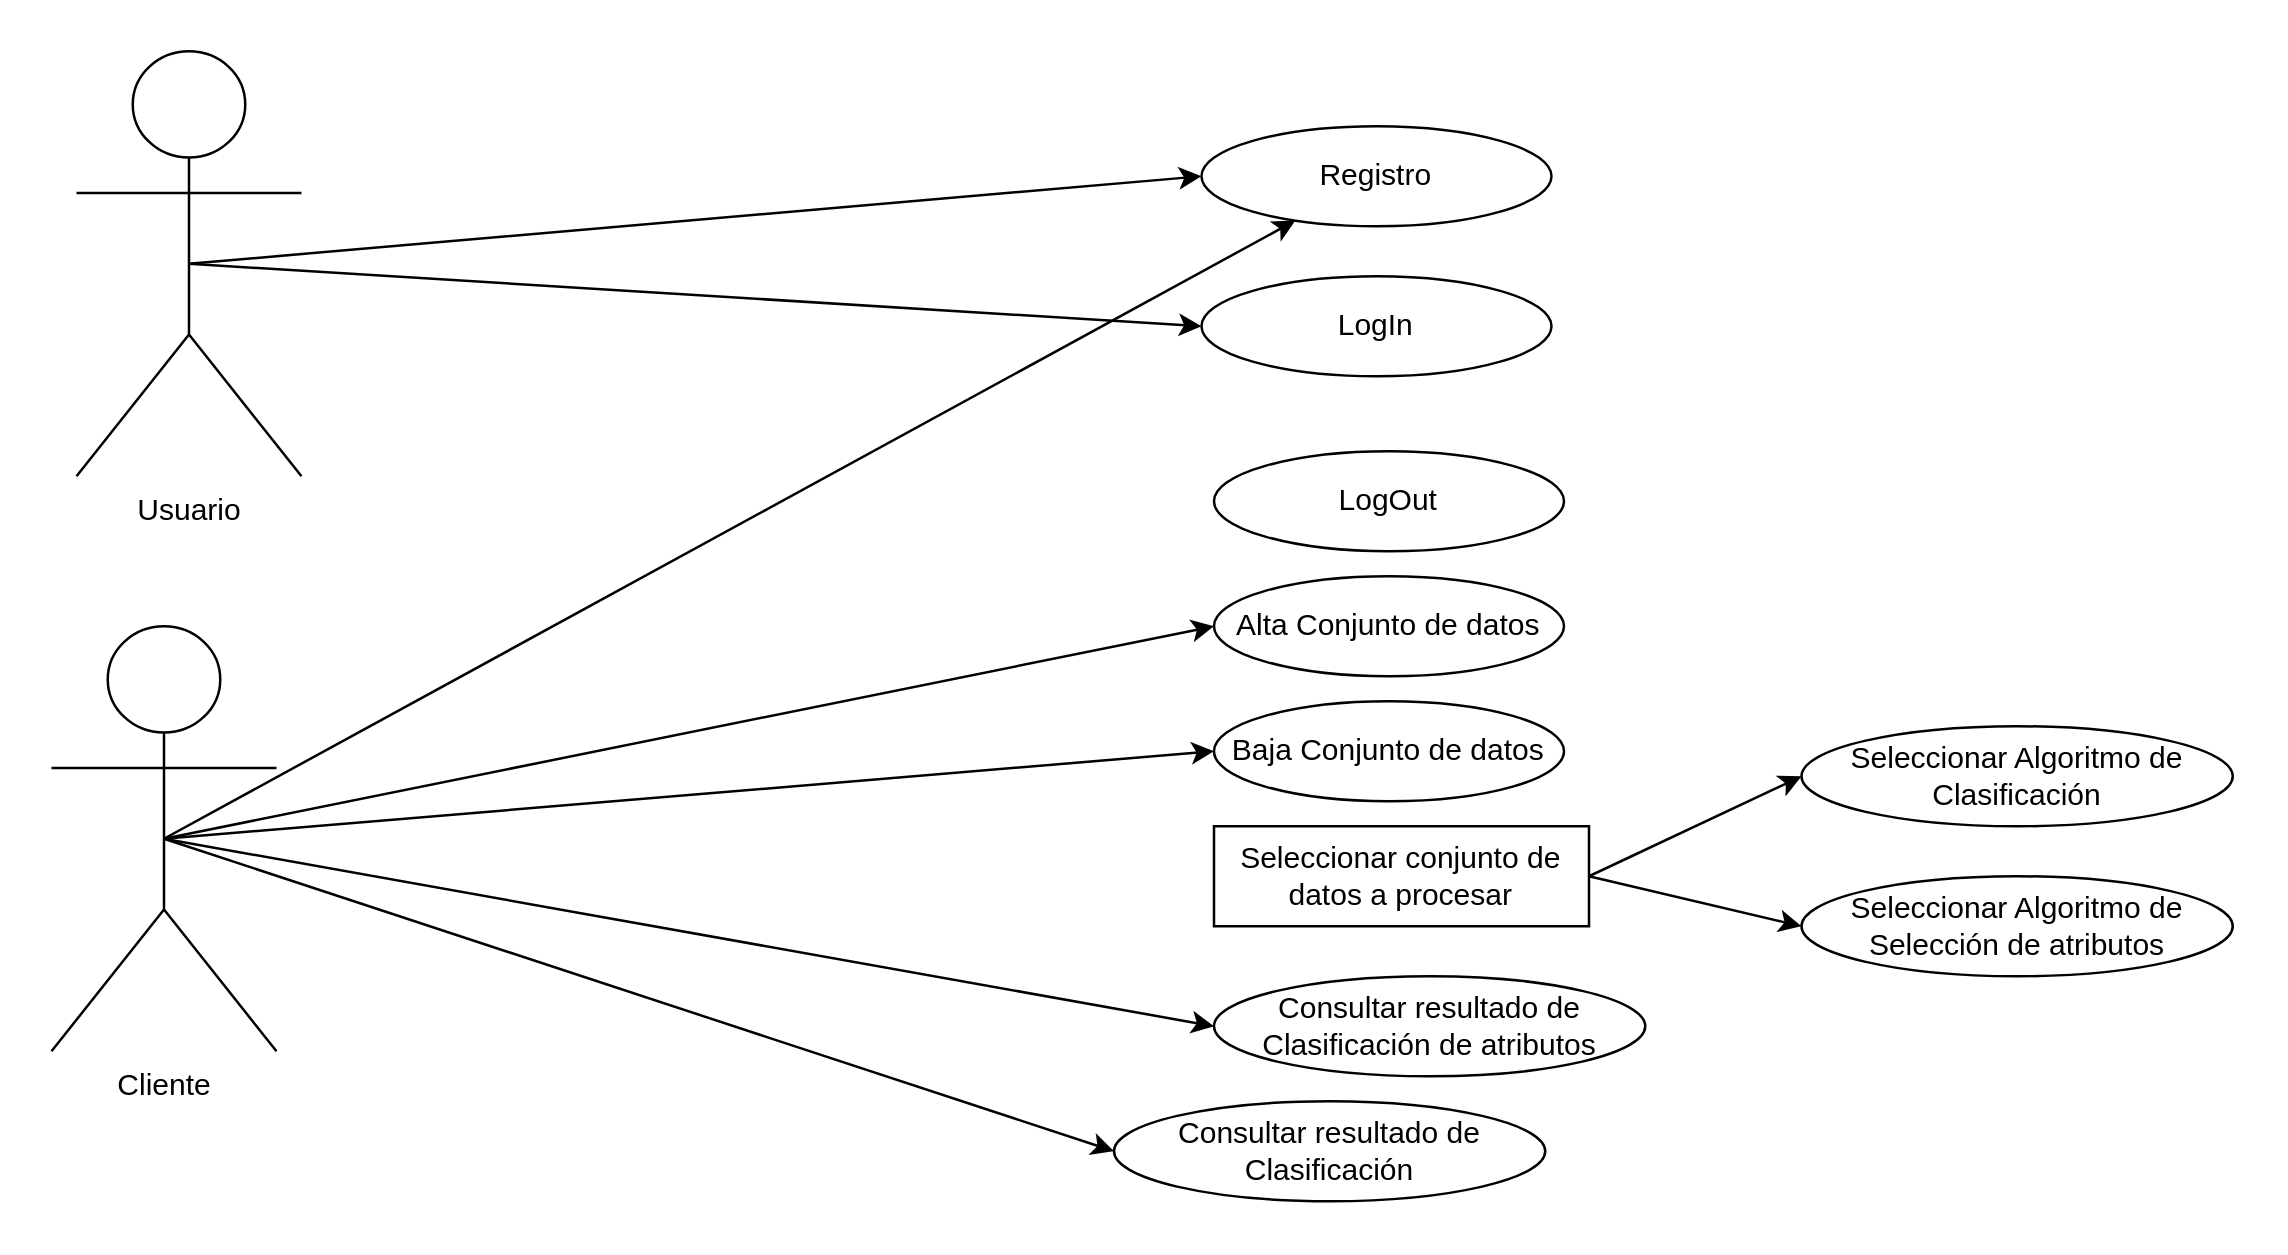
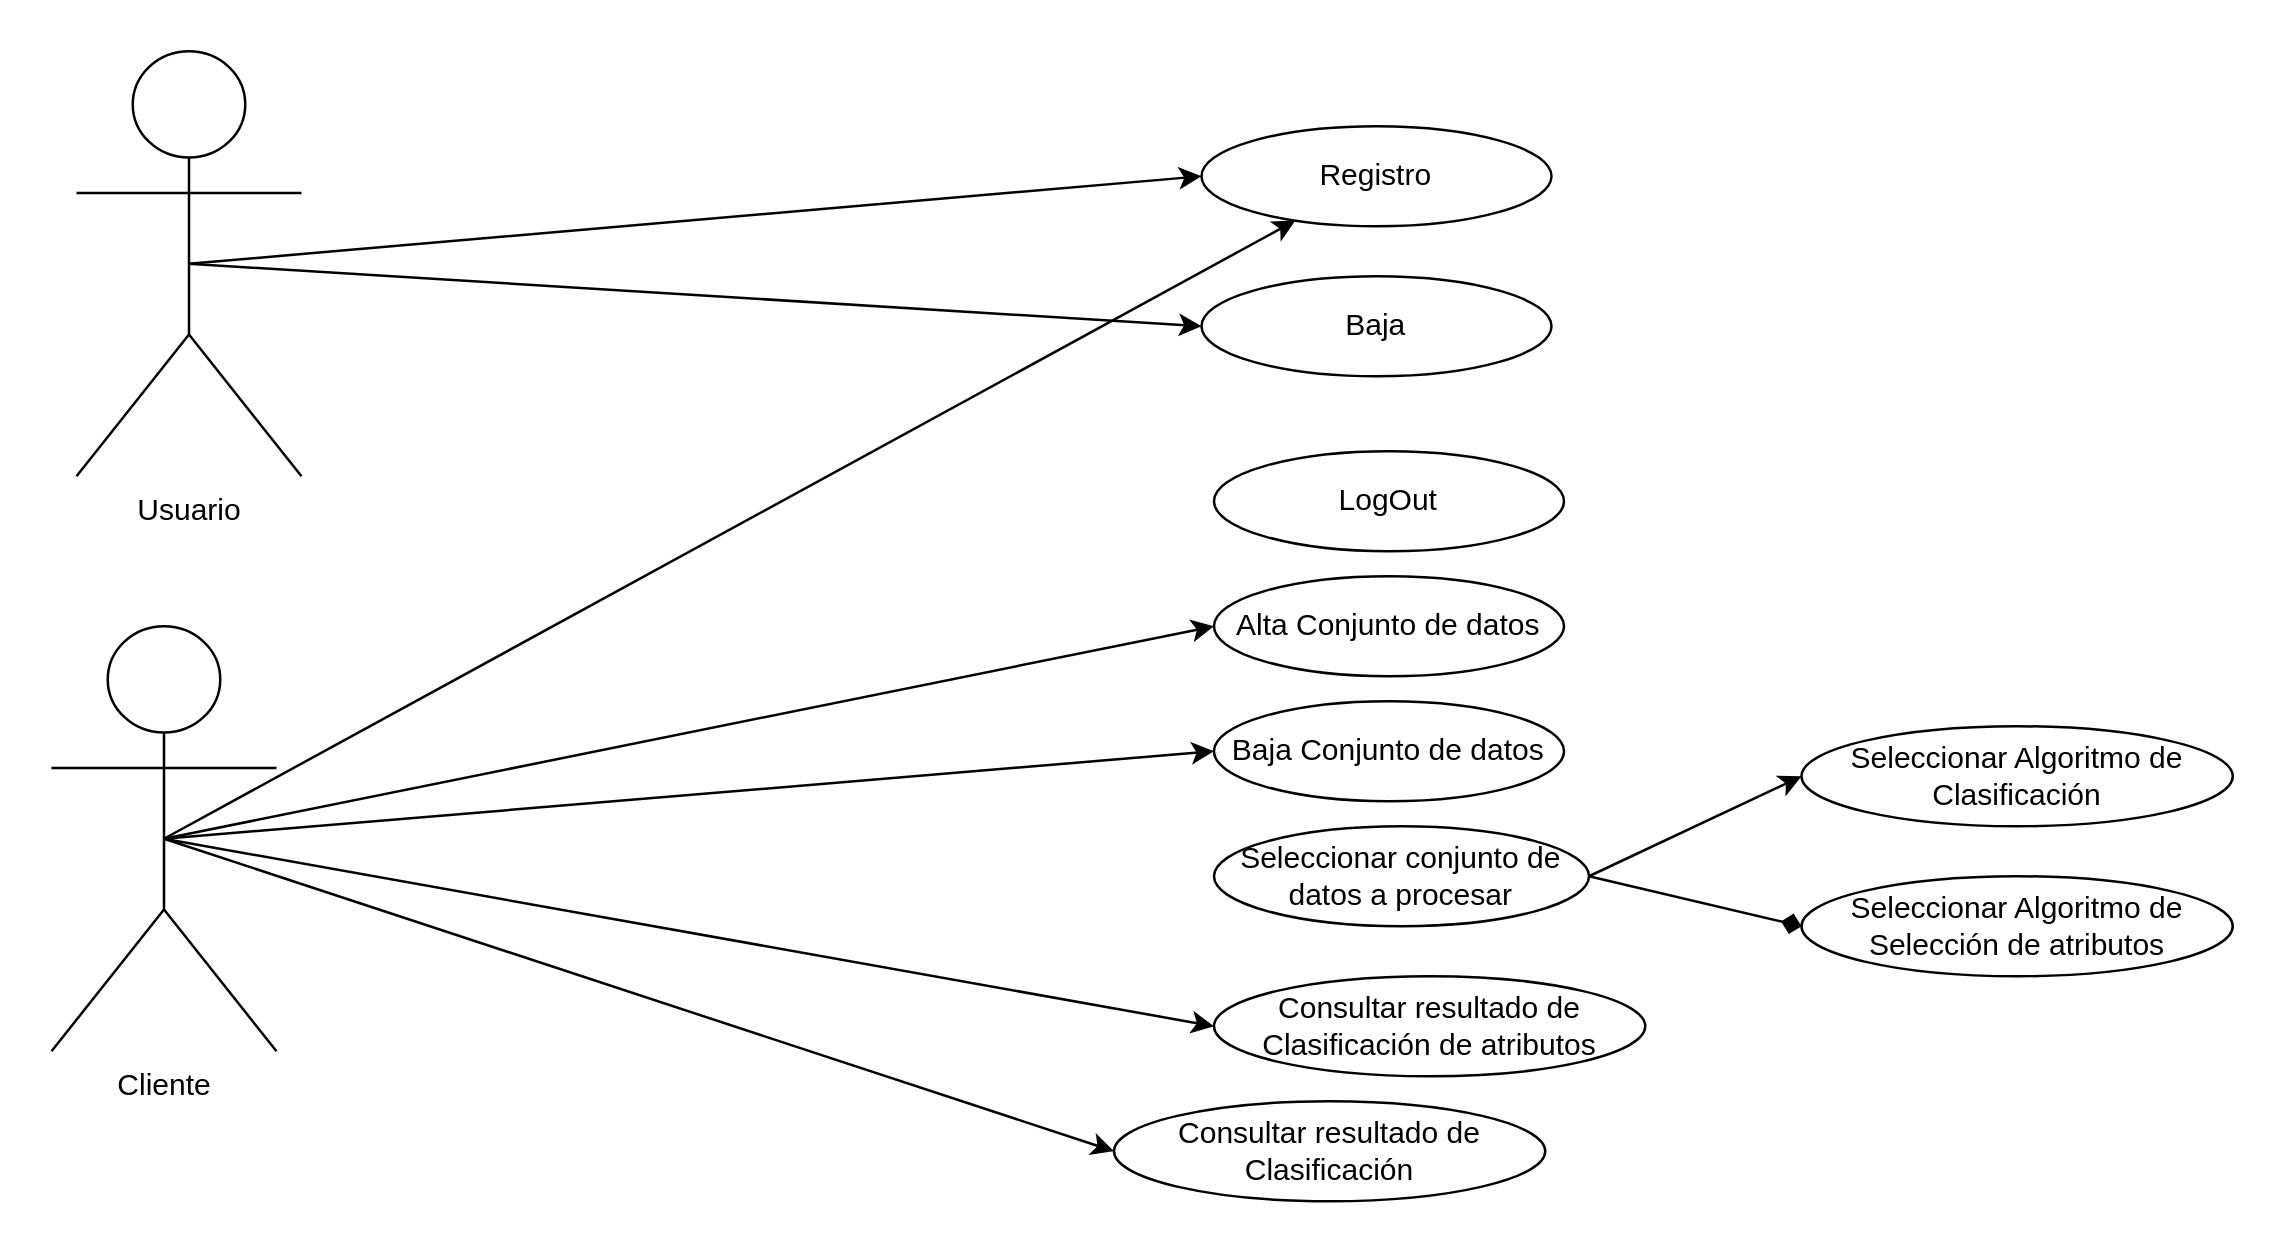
  <mxCell id="0" />
  <mxCell id="1" parent="0" />
  <mxCell id="2" style="rounded=1;orthogonalLoop=1;jettySize=auto;html=1;exitX=0.5;exitY=0.5;exitDx=0;exitDy=0;exitPerimeter=0;entryX=0;entryY=0.5;entryDx=0;entryDy=0;" edge="1" parent="1" source="4" target="7"><mxGeometry relative="1" as="geometry" /></mxCell>
  <mxCell id="3" style="edgeStyle=none;rounded=1;orthogonalLoop=1;jettySize=auto;html=1;exitX=0.5;exitY=0.5;exitDx=0;exitDy=0;exitPerimeter=0;strokeColor=#000000;entryX=0;entryY=0.5;entryDx=0;entryDy=0;" edge="1" parent="1" source="4" target="8"><mxGeometry relative="1" as="geometry" /></mxCell>
  <mxCell id="4" value="Usuario" style="shape=umlActor;verticalLabelPosition=bottom;verticalAlign=top;html=1;" vertex="1" parent="1"><mxGeometry x="30" y="20" width="90" height="170" as="geometry" /></mxCell>
  <mxCell id="5" value="&lt;div&gt;Alta Conjunto de datos&lt;/div&gt;" style="ellipse;whiteSpace=wrap;html=1;" vertex="1" parent="1"><mxGeometry x="485" y="230" width="140" height="40" as="geometry" /></mxCell>
  <mxCell id="6" value="&lt;div&gt;Baja Conjunto de datos&lt;/div&gt;" style="ellipse;whiteSpace=wrap;html=1;" vertex="1" parent="1"><mxGeometry x="485" y="280" width="140" height="40" as="geometry" /></mxCell>
  <mxCell id="7" value="Registro" style="ellipse;whiteSpace=wrap;html=1;" vertex="1" parent="1"><mxGeometry x="480" y="50" width="140" height="40" as="geometry" /></mxCell>
- <mxCell id="8" value="LogIn" style="ellipse;whiteSpace=wrap;html=1;" vertex="1" parent="1"><mxGeometry x="480" y="110" width="140" height="40" as="geometry" /></mxCell>
+ <mxCell id="8" value="Baja" style="ellipse;whiteSpace=wrap;html=1;" vertex="1" parent="1"><mxGeometry x="480" y="110" width="140" height="40" as="geometry" /></mxCell>
  <mxCell id="9" value="LogOut" style="ellipse;whiteSpace=wrap;html=1;" vertex="1" parent="1"><mxGeometry x="485" y="180" width="140" height="40" as="geometry" /></mxCell>
  <mxCell id="10" style="edgeStyle=none;rounded=1;orthogonalLoop=1;jettySize=auto;html=1;exitX=0.5;exitY=0.5;exitDx=0;exitDy=0;exitPerimeter=0;strokeColor=#000000;entryX=0;entryY=0.5;entryDx=0;entryDy=0;" edge="1" parent="1" source="15" target="5"><mxGeometry relative="1" as="geometry" /></mxCell>
  <mxCell id="11" style="edgeStyle=none;rounded=1;orthogonalLoop=1;jettySize=auto;html=1;exitX=0.5;exitY=0.5;exitDx=0;exitDy=0;exitPerimeter=0;strokeColor=#000000;entryX=0;entryY=0.5;entryDx=0;entryDy=0;" edge="1" parent="1" source="15" target="6"><mxGeometry relative="1" as="geometry" /></mxCell>
  <mxCell id="12" style="edgeStyle=none;rounded=1;orthogonalLoop=1;jettySize=auto;html=1;exitX=0.5;exitY=0.5;exitDx=0;exitDy=0;exitPerimeter=0;strokeColor=#000000;" edge="1" parent="1" source="15" target="7"><mxGeometry relative="1" as="geometry" /></mxCell>
  <mxCell id="13" style="edgeStyle=none;rounded=1;orthogonalLoop=1;jettySize=auto;html=1;exitX=0.5;exitY=0.5;exitDx=0;exitDy=0;exitPerimeter=0;entryX=0;entryY=0.5;entryDx=0;entryDy=0;strokeColor=#000000;" edge="1" parent="1" source="15" target="19"><mxGeometry relative="1" as="geometry" /></mxCell>
  <mxCell id="14" style="edgeStyle=none;rounded=1;orthogonalLoop=1;jettySize=auto;html=1;exitX=0.5;exitY=0.5;exitDx=0;exitDy=0;exitPerimeter=0;entryX=0;entryY=0.5;entryDx=0;entryDy=0;strokeColor=#000000;" edge="1" parent="1" source="15" target="22"><mxGeometry relative="1" as="geometry" /></mxCell>
  <mxCell id="15" value="Cliente" style="shape=umlActor;verticalLabelPosition=bottom;verticalAlign=top;html=1;" vertex="1" parent="1"><mxGeometry x="20" y="250" width="90" height="170" as="geometry" /></mxCell>
  <mxCell id="16" style="edgeStyle=none;rounded=1;orthogonalLoop=1;jettySize=auto;html=1;exitX=1;exitY=0.5;exitDx=0;exitDy=0;entryX=0;entryY=0.5;entryDx=0;entryDy=0;strokeColor=#000000;" edge="1" parent="1" source="18" target="20"><mxGeometry relative="1" as="geometry" /></mxCell>
- <mxCell id="17" style="edgeStyle=none;rounded=1;orthogonalLoop=1;jettySize=auto;html=1;exitX=1;exitY=0.5;exitDx=0;exitDy=0;entryX=0;entryY=0.5;entryDx=0;entryDy=0;strokeColor=#000000;" edge="1" parent="1" source="18" target="21"><mxGeometry relative="1" as="geometry" /></mxCell>
- <mxCell id="18" value="Seleccionar conjunto de datos a procesar" style="whiteSpace=wrap;html=1;rounded=0;" vertex="1" parent="1"><mxGeometry x="485" y="330" width="150" height="40" as="geometry" /></mxCell>
+ <mxCell id="17" style="edgeStyle=none;rounded=1;orthogonalLoop=1;jettySize=auto;html=1;exitX=1;exitY=0.5;exitDx=0;exitDy=0;entryX=0;entryY=0.5;entryDx=0;entryDy=0;strokeColor=#000000;endArrow=diamond;" edge="1" parent="1" source="18" target="21"><mxGeometry relative="1" as="geometry" /></mxCell>
+ <mxCell id="18" value="Seleccionar conjunto de datos a procesar" style="ellipse;whiteSpace=wrap;html=1;" vertex="1" parent="1"><mxGeometry x="485" y="330" width="150" height="40" as="geometry" /></mxCell>
  <mxCell id="19" value="Consultar resultado de Clasificación de atributos" style="ellipse;whiteSpace=wrap;html=1;" vertex="1" parent="1"><mxGeometry x="485" y="390" width="172.5" height="40" as="geometry" /></mxCell>
  <mxCell id="20" value="Seleccionar Algoritmo de Clasificación" style="ellipse;whiteSpace=wrap;html=1;" vertex="1" parent="1"><mxGeometry x="720" y="290" width="172.5" height="40" as="geometry" /></mxCell>
  <mxCell id="21" value="Seleccionar Algoritmo de Selección de atributos" style="ellipse;whiteSpace=wrap;html=1;" vertex="1" parent="1"><mxGeometry x="720" y="350" width="172.5" height="40" as="geometry" /></mxCell>
  <mxCell id="22" value="Consultar resultado de Clasificación" style="ellipse;whiteSpace=wrap;html=1;" vertex="1" parent="1"><mxGeometry x="445" y="440" width="172.5" height="40" as="geometry" /></mxCell>
